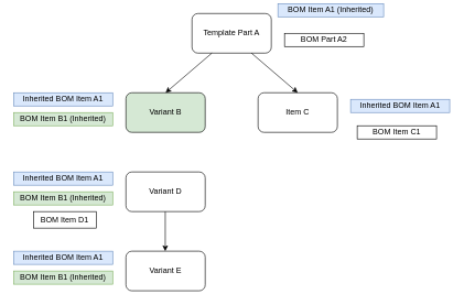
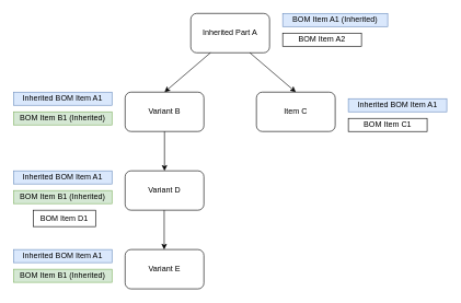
  <mxCell id="0" />
  <mxCell id="1" parent="0" />
- <mxCell id="2" value="Template Part A" style="rounded=1;whiteSpace=wrap;html=1;" vertex="1" parent="1"><mxGeometry x="290" y="20" width="120" height="60" as="geometry" /></mxCell>
- <mxCell id="3" value="&lt;div&gt;Variant B&lt;/div&gt;" style="rounded=1;whiteSpace=wrap;html=1;fillColor=#d5e8d4;" vertex="1" parent="1"><mxGeometry x="190" y="140" width="120" height="60" as="geometry" /></mxCell>
+ <mxCell id="2" value="Inherited Part A" style="rounded=1;whiteSpace=wrap;html=1;" vertex="1" parent="1"><mxGeometry x="290" y="20" width="120" height="60" as="geometry" /></mxCell>
+ <mxCell id="3" value="&lt;div&gt;Variant B&lt;/div&gt;" style="rounded=1;whiteSpace=wrap;html=1;" vertex="1" parent="1"><mxGeometry x="190" y="140" width="120" height="60" as="geometry" /></mxCell>
  <mxCell id="4" value="Item C" style="rounded=1;whiteSpace=wrap;html=1;" vertex="1" parent="1"><mxGeometry x="390" y="140" width="120" height="60" as="geometry" /></mxCell>
  <mxCell id="5" value="Variant D" style="rounded=1;whiteSpace=wrap;html=1;" vertex="1" parent="1"><mxGeometry x="190" y="260" width="120" height="60" as="geometry" /></mxCell>
  <mxCell id="6" value="" style="endArrow=classic;html=1;exitX=0.25;exitY=1;exitDx=0;exitDy=0;entryX=0.5;entryY=0;entryDx=0;entryDy=0;" edge="1" parent="1" source="2" target="3"><mxGeometry width="50" height="50" relative="1" as="geometry"><mxPoint x="310" y="370" as="sourcePoint" /><mxPoint x="360" y="320" as="targetPoint" /></mxGeometry></mxCell>
  <mxCell id="7" value="" style="endArrow=classic;html=1;exitX=0.75;exitY=1;exitDx=0;exitDy=0;entryX=0.5;entryY=0;entryDx=0;entryDy=0;" edge="1" parent="1" source="2" target="4"><mxGeometry width="50" height="50" relative="1" as="geometry"><mxPoint x="310" y="370" as="sourcePoint" /><mxPoint x="360" y="320" as="targetPoint" /></mxGeometry></mxCell>
- <mxCell id="9" value="BOM Item A1 (Inherited)" style="rounded=0;whiteSpace=wrap;html=1;fillColor=#dae8fc;strokeColor=#6c8ebf;" vertex="1" parent="1"><mxGeometry x="420" y="5" width="160" height="20" as="geometry" /></mxCell>
- <mxCell id="10" value="&lt;div&gt;BOM Part A2&lt;br&gt;&lt;/div&gt;" style="rounded=0;whiteSpace=wrap;html=1;" vertex="1" parent="1"><mxGeometry x="430" y="50" width="120" height="20" as="geometry" /></mxCell>
+ <mxCell id="8" value="" style="endArrow=classic;html=1;exitX=0.5;exitY=1;exitDx=0;exitDy=0;" edge="1" parent="1" source="3" target="5"><mxGeometry width="50" height="50" relative="1" as="geometry"><mxPoint x="310" y="370" as="sourcePoint" /><mxPoint x="360" y="320" as="targetPoint" /></mxGeometry></mxCell>
+ <mxCell id="9" value="BOM Item A1 (Inherited)" style="rounded=0;whiteSpace=wrap;html=1;fillColor=#dae8fc;strokeColor=#6c8ebf;" vertex="1" parent="1"><mxGeometry x="430" y="20" width="160" height="20" as="geometry" /></mxCell>
+ <mxCell id="10" value="&lt;div&gt;BOM Item A2&lt;br&gt;&lt;/div&gt;" style="rounded=0;whiteSpace=wrap;html=1;" vertex="1" parent="1"><mxGeometry x="430" y="50" width="120" height="20" as="geometry" /></mxCell>
  <mxCell id="11" value="&lt;div&gt;Inherited BOM Item A1&lt;/div&gt;" style="rounded=0;whiteSpace=wrap;html=1;fillColor=#dae8fc;strokeColor=#6c8ebf;" vertex="1" parent="1"><mxGeometry x="20" y="260" width="150" height="20" as="geometry" /></mxCell>
  <mxCell id="12" value="&lt;div&gt;Inherited BOM Item A1&lt;/div&gt;" style="rounded=0;whiteSpace=wrap;html=1;fillColor=#dae8fc;strokeColor=#6c8ebf;" vertex="1" parent="1"><mxGeometry x="20" y="140" width="150" height="20" as="geometry" /></mxCell>
  <mxCell id="13" value="&lt;div&gt;Inherited BOM Item A1&lt;/div&gt;" style="rounded=0;whiteSpace=wrap;html=1;fillColor=#dae8fc;strokeColor=#6c8ebf;" vertex="1" parent="1"><mxGeometry x="530" y="150" width="150" height="20" as="geometry" /></mxCell>
  <mxCell id="14" value="&lt;div&gt;BOM Item B1 (Inherited)&lt;br&gt;&lt;/div&gt;" style="rounded=0;whiteSpace=wrap;html=1;fillColor=#d5e8d4;strokeColor=#82b366;" vertex="1" parent="1"><mxGeometry x="20" y="170" width="150" height="20" as="geometry" /></mxCell>
  <mxCell id="15" value="&lt;div&gt;BOM Item B1 (Inherited)&lt;br&gt;&lt;/div&gt;" style="rounded=0;whiteSpace=wrap;html=1;fillColor=#d5e8d4;strokeColor=#82b366;" vertex="1" parent="1"><mxGeometry x="20" y="290" width="150" height="20" as="geometry" /></mxCell>
  <mxCell id="16" value="Variant E" style="rounded=1;whiteSpace=wrap;html=1;" vertex="1" parent="1"><mxGeometry x="190" y="380" width="120" height="60" as="geometry" /></mxCell>
  <mxCell id="17" value="" style="endArrow=classic;html=1;exitX=0.5;exitY=1;exitDx=0;exitDy=0;" edge="1" parent="1"><mxGeometry width="50" height="50" relative="1" as="geometry"><mxPoint x="249.5" y="320" as="sourcePoint" /><mxPoint x="249.5" y="380" as="targetPoint" /></mxGeometry></mxCell>
  <mxCell id="18" value="&lt;div&gt;Inherited BOM Item A1&lt;/div&gt;" style="rounded=0;whiteSpace=wrap;html=1;fillColor=#dae8fc;strokeColor=#6c8ebf;" vertex="1" parent="1"><mxGeometry x="20" y="380" width="150" height="20" as="geometry" /></mxCell>
  <mxCell id="19" value="&lt;div&gt;BOM Item B1 (Inherited)&lt;br&gt;&lt;/div&gt;" style="rounded=0;whiteSpace=wrap;html=1;fillColor=#d5e8d4;strokeColor=#82b366;" vertex="1" parent="1"><mxGeometry x="20" y="410" width="150" height="20" as="geometry" /></mxCell>
- <mxCell id="20" value="&lt;div&gt;BOM Item C1&lt;br&gt;&lt;/div&gt;" style="rounded=0;whiteSpace=wrap;html=1;" vertex="1" parent="1"><mxGeometry x="540" y="190" width="120" height="20" as="geometry" /></mxCell>
+ <mxCell id="20" value="&lt;div&gt;BOM Item C1&lt;br&gt;&lt;/div&gt;" style="rounded=0;whiteSpace=wrap;html=1;" vertex="1" parent="1"><mxGeometry x="530" y="180" width="120" height="20" as="geometry" /></mxCell>
  <mxCell id="21" value="&lt;div&gt;BOM Item D1&lt;br&gt;&lt;/div&gt;" style="rounded=0;whiteSpace=wrap;html=1;" vertex="1" parent="1"><mxGeometry x="50" y="320" width="95" height="25" as="geometry" /></mxCell>
